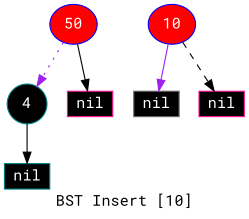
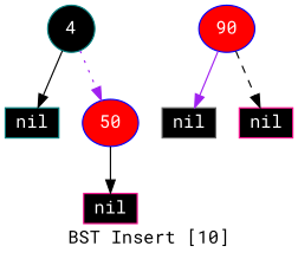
  digraph {
    fontname="Roboto Mono"
    label="BST Insert [10]"
    node [color=teal fillcolor=black fontcolor=white fontname="Roboto Mono" style=filled shape=box]
    edge [color=black fontname="Roboto Mono" style=solid]
    4 [width=0.5 shape=""]
    n2 [height=0.2 label=nil width=0.3]
    50 [color=blue fillcolor=red width=0.5 shape=""]
    n4 [color=deeppink height=0.2 label=nil width=0.3]
-   10 [color=blue fillcolor=red width=0.5 shape=""]
+   10 [color=blue fillcolor=red width=0.5 label=90 shape=""]
    n6 [color=gray40 height=0.2 label=nil width=0.3]
    n7 [color=deeppink height=0.2 label=nil width=0.3]
    4 -> n2
-   50 -> 4 [color=purple style=dotted]
+   4 -> 50 [color=purple style=dotted]
    50 -> n4
    10 -> n6 [color=purple]
    10 -> n7 [style=dashed]
  }
